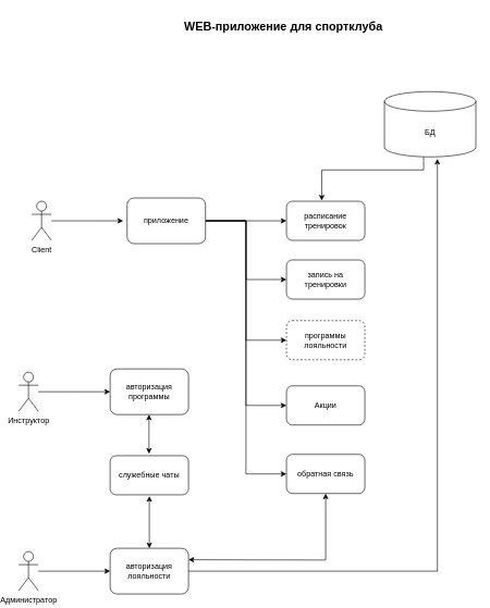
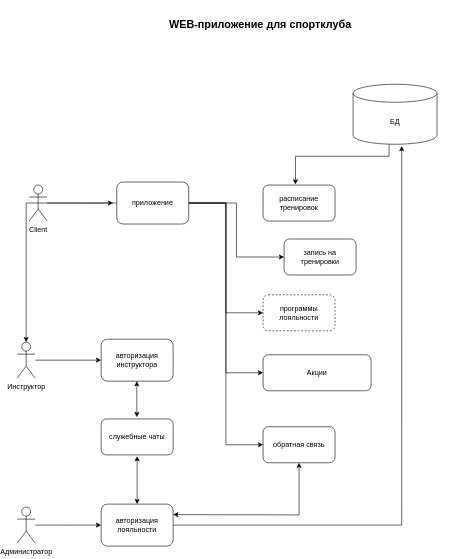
  <mxCell id="0" />
  <mxCell id="1" parent="0" />
  <mxCell id="2" value="Client" style="shape=umlActor;verticalLabelPosition=bottom;verticalAlign=top;html=1;outlineConnect=0;" vertex="1" parent="1"><mxGeometry x="40" y="308" width="30" height="60" as="geometry" /></mxCell>
  <mxCell id="3" value="&lt;span style=&quot;font-size: 18px;&quot;&gt;&lt;b&gt;WEB-приложение для спортклуба&lt;/b&gt;&lt;/span&gt;" style="text;html=1;align=center;verticalAlign=middle;resizable=0;points=[];autosize=1;strokeColor=none;fillColor=none;" vertex="1" parent="1"><mxGeometry x="260" y="20" width="330" height="40" as="geometry" /></mxCell>
  <mxCell id="4" style="edgeStyle=orthogonalEdgeStyle;rounded=0;orthogonalLoop=1;jettySize=auto;html=1;" edge="1" parent="1" source="5"><mxGeometry relative="1" as="geometry"><mxPoint x="160" y="875" as="targetPoint" /></mxGeometry></mxCell>
  <mxCell id="5" value="Администратор" style="shape=umlActor;verticalLabelPosition=bottom;verticalAlign=top;html=1;outlineConnect=0;" vertex="1" parent="1"><mxGeometry x="20" y="845" width="30" height="60" as="geometry" /></mxCell>
  <mxCell id="6" style="edgeStyle=orthogonalEdgeStyle;rounded=0;orthogonalLoop=1;jettySize=auto;html=1;entryX=0;entryY=0.5;entryDx=0;entryDy=0;" edge="1" parent="1" source="11" target="19"><mxGeometry relative="1" as="geometry" /></mxCell>
- <mxCell id="7" style="edgeStyle=orthogonalEdgeStyle;rounded=0;orthogonalLoop=1;jettySize=auto;html=1;entryX=0;entryY=0.5;entryDx=0;entryDy=0;" edge="1" parent="1" source="11" target="20"><mxGeometry relative="1" as="geometry" /></mxCell>
+ <mxCell id="7" style="edgeStyle=orthogonalEdgeStyle;rounded=0;orthogonalLoop=1;jettySize=auto;html=1;" edge="1" parent="1" source="11" target="13"><mxGeometry relative="1" as="geometry" /></mxCell>
  <mxCell id="8" style="edgeStyle=orthogonalEdgeStyle;rounded=0;orthogonalLoop=1;jettySize=auto;html=1;entryX=0;entryY=0.5;entryDx=0;entryDy=0;" edge="1" parent="1" source="11" target="26"><mxGeometry relative="1" as="geometry" /></mxCell>
  <mxCell id="9" style="edgeStyle=orthogonalEdgeStyle;rounded=0;orthogonalLoop=1;jettySize=auto;html=1;entryX=0;entryY=0.5;entryDx=0;entryDy=0;" edge="1" parent="1" source="11" target="28"><mxGeometry relative="1" as="geometry" /></mxCell>
  <mxCell id="10" style="edgeStyle=orthogonalEdgeStyle;rounded=0;orthogonalLoop=1;jettySize=auto;html=1;entryX=0;entryY=0.5;entryDx=0;entryDy=0;" edge="1" parent="1" source="11" target="27"><mxGeometry relative="1" as="geometry" /></mxCell>
  <mxCell id="11" value="приложение" style="rounded=1;whiteSpace=wrap;html=1;" vertex="1" parent="1"><mxGeometry x="186" y="303" width="120" height="70" as="geometry" /></mxCell>
  <mxCell id="12" style="edgeStyle=orthogonalEdgeStyle;rounded=0;orthogonalLoop=1;jettySize=auto;html=1;" edge="1" parent="1" source="13"><mxGeometry relative="1" as="geometry"><mxPoint x="160" y="600" as="targetPoint" /></mxGeometry></mxCell>
  <mxCell id="13" value="Инструктор" style="shape=umlActor;verticalLabelPosition=bottom;verticalAlign=top;html=1;outlineConnect=0;" vertex="1" parent="1"><mxGeometry x="20" y="570" width="30" height="60" as="geometry" /></mxCell>
  <mxCell id="14" style="edgeStyle=orthogonalEdgeStyle;rounded=0;orthogonalLoop=1;jettySize=auto;html=1;entryX=-0.05;entryY=0.443;entryDx=0;entryDy=0;entryPerimeter=0;" edge="1" parent="1" source="2"><mxGeometry relative="1" as="geometry"><mxPoint x="180" y="338.01" as="targetPoint" /></mxGeometry></mxCell>
  <mxCell id="15" style="edgeStyle=orthogonalEdgeStyle;rounded=0;orthogonalLoop=1;jettySize=auto;html=1;entryX=0.579;entryY=1.03;entryDx=0;entryDy=0;entryPerimeter=0;" edge="1" parent="1" source="16" target="21"><mxGeometry relative="1" as="geometry"><mxPoint x="980" y="240" as="targetPoint" /></mxGeometry></mxCell>
  <mxCell id="16" value="авторизация лояльности" style="rounded=1;whiteSpace=wrap;html=1;" vertex="1" parent="1"><mxGeometry x="160" y="840" width="120" height="70" as="geometry" /></mxCell>
  <mxCell id="17" style="edgeStyle=orthogonalEdgeStyle;rounded=0;orthogonalLoop=1;jettySize=auto;html=1;exitX=0.5;exitY=1;exitDx=0;exitDy=0;" edge="1" parent="1" source="16" target="16"><mxGeometry relative="1" as="geometry" /></mxCell>
- <mxCell id="18" value="авторизация программы" style="rounded=1;whiteSpace=wrap;html=1;" vertex="1" parent="1"><mxGeometry x="160" y="565" width="120" height="70" as="geometry" /></mxCell>
- <mxCell id="19" value="обратная связь" style="rounded=1;whiteSpace=wrap;html=1;" vertex="1" parent="1"><mxGeometry x="430" y="696" width="120" height="60" as="geometry" /></mxCell>
+ <mxCell id="18" value="авторизация инструктора" style="rounded=1;whiteSpace=wrap;html=1;" vertex="1" parent="1"><mxGeometry x="160" y="565" width="120" height="70" as="geometry" /></mxCell>
+ <mxCell id="19" value="обратная связь" style="rounded=1;whiteSpace=wrap;html=1;" vertex="1" parent="1"><mxGeometry x="430" y="711" width="120" height="60" as="geometry" /></mxCell>
  <mxCell id="20" value="расписание тренировок" style="rounded=1;whiteSpace=wrap;html=1;" vertex="1" parent="1"><mxGeometry x="430" y="308" width="120" height="60" as="geometry" /></mxCell>
  <mxCell id="21" value="БД" style="shape=cylinder3;whiteSpace=wrap;html=1;boundedLbl=1;backgroundOutline=1;size=15;" vertex="1" parent="1"><mxGeometry x="580" y="140" width="140" height="100" as="geometry" /></mxCell>
  <mxCell id="22" value="" style="endArrow=none;startArrow=classic;html=1;rounded=0;exitX=0.45;exitY=-0.017;exitDx=0;exitDy=0;exitPerimeter=0;entryX=0.429;entryY=1;entryDx=0;entryDy=0;entryPerimeter=0;" edge="1" parent="1" source="20" target="21"><mxGeometry width="50" height="50" relative="1" as="geometry"><mxPoint x="590" y="360" as="sourcePoint" /><mxPoint x="640" y="310" as="targetPoint" /><Array as="points"><mxPoint x="484" y="260" /><mxPoint x="640" y="260" /></Array></mxGeometry></mxCell>
  <mxCell id="23" value="служебные чаты" style="rounded=1;whiteSpace=wrap;html=1;" vertex="1" parent="1"><mxGeometry x="160" y="698" width="120" height="60" as="geometry" /></mxCell>
  <mxCell id="24" value="" style="endArrow=classic;startArrow=classic;html=1;rounded=0;" edge="1" parent="1"><mxGeometry width="50" height="50" relative="1" as="geometry"><mxPoint x="220" y="760" as="sourcePoint" /><mxPoint x="220" y="840" as="targetPoint" /></mxGeometry></mxCell>
  <mxCell id="25" value="" style="endArrow=classic;startArrow=classic;html=1;rounded=0;exitX=0.45;exitY=0;exitDx=0;exitDy=0;exitPerimeter=0;entryX=0.5;entryY=1;entryDx=0;entryDy=0;" edge="1" parent="1"><mxGeometry width="50" height="50" relative="1" as="geometry"><mxPoint x="219.5" y="695" as="sourcePoint" /><mxPoint x="219.5" y="635" as="targetPoint" /></mxGeometry></mxCell>
- <mxCell id="26" value="Акции" style="rounded=1;whiteSpace=wrap;html=1;" vertex="1" parent="1"><mxGeometry x="430" y="591" width="120" height="60" as="geometry" /></mxCell>
- <mxCell id="27" value="запись на тренировки" style="rounded=1;whiteSpace=wrap;html=1;" vertex="1" parent="1"><mxGeometry x="430" y="398" width="120" height="60" as="geometry" /></mxCell>
+ <mxCell id="26" value="Акции" style="rounded=1;whiteSpace=wrap;html=1;" vertex="1" parent="1"><mxGeometry x="430" y="591" width="180" height="60" as="geometry" /></mxCell>
+ <mxCell id="27" value="запись на тренировки" style="rounded=1;whiteSpace=wrap;html=1;" vertex="1" parent="1"><mxGeometry x="465" y="398" width="120" height="60" as="geometry" /></mxCell>
  <mxCell id="28" value="программы лояльности" style="rounded=1;whiteSpace=wrap;html=1;dashed=1;" vertex="1" parent="1"><mxGeometry x="430" y="491" width="120" height="60" as="geometry" /></mxCell>
  <mxCell id="29" value="" style="endArrow=classic;startArrow=classic;html=1;rounded=0;entryX=0.5;entryY=1;entryDx=0;entryDy=0;exitX=1;exitY=0.25;exitDx=0;exitDy=0;" edge="1" parent="1" source="16" target="19"><mxGeometry width="50" height="50" relative="1" as="geometry"><mxPoint x="570" y="890" as="sourcePoint" /><mxPoint x="620" y="840" as="targetPoint" /><Array as="points"><mxPoint x="490" y="858" /></Array></mxGeometry></mxCell>
